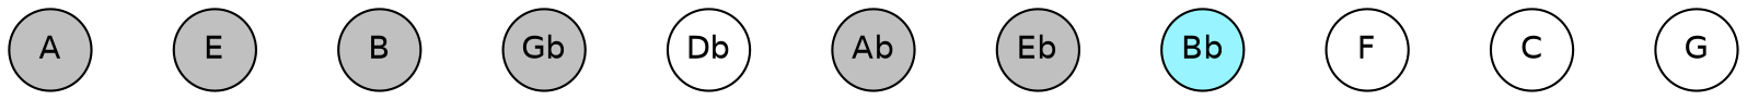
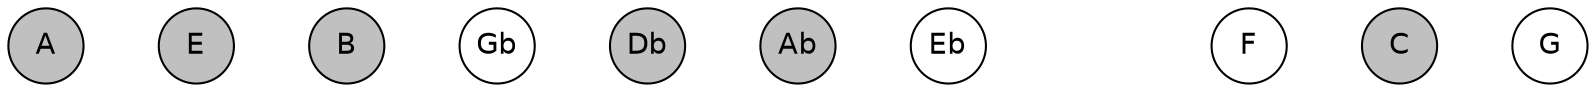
  graph {
    mindist=.1
    rankdir=LR
    node [fillcolor=gray fontname=Helvetica margin=0 shape=circle style=filled]
    edge [style=invis]
    E
    B
-   Gb
-   Db [fillcolor=white]
+   Gb [fillcolor=white]
+   Db
    Ab
-   Eb
-   Bb [fillcolor=cadetblue1]
+   Eb [fillcolor=white]
    F [fillcolor=white]
-   C [fillcolor=white]
+   C
    G [fillcolor=white]
    A
    subgraph sub_1 {
      E
      B
      Gb
      Db
      Ab
      Eb
-     Bb
      F
      C
      G
      A
    }
    E -- B
    B -- Gb
    Gb -- Db
    Db -- Ab
    Ab -- Eb
-   Eb -- Bb
-   Bb -- F
    F -- C
    C -- G
    A -- E
  }
